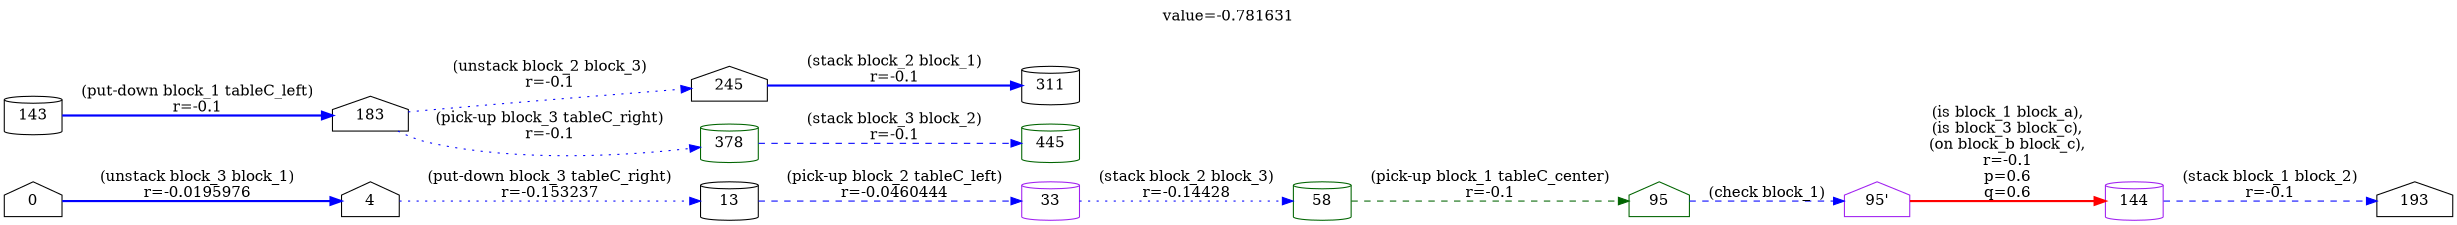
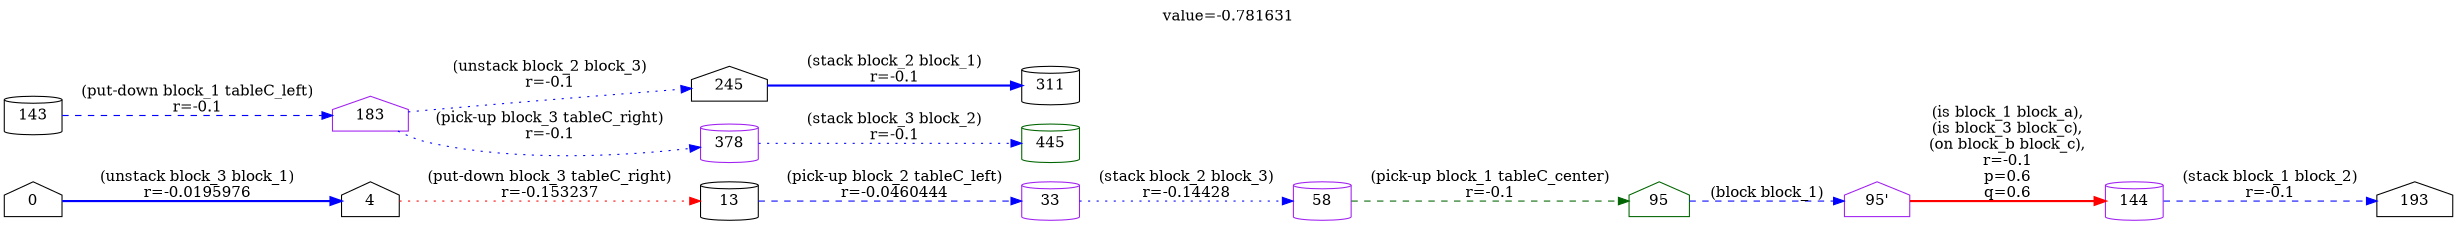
  digraph {
    label="value=-0.781631"
    labelloc=top
    rankdir=LR
    node [color=black shape=cylinder]
    edge [color=blue style=dotted]
    0 [shape=house]
    4 [shape=house]
    13
    33 [color=purple]
-   58 [color=darkgreen]
+   58 [color=purple]
    95 [color=darkgreen shape=house]
    "95'" [color=purple shape=house]
    144 [color=purple]
-   183 [shape=house]
+   183 [color=purple shape=house]
    143
    193 [shape=house]
    245 [shape=house]
-   378 [color=darkgreen]
+   378 [color=purple]
    311
    445 [color=darkgreen]
    0 -> 4 [label="(unstack block_3 block_1)\nr=-0.0195976" style=bold]
-   4 -> 13 [label="(put-down block_3 tableC_right)\nr=-0.153237"]
+   4 -> 13 [color=red label="(put-down block_3 tableC_right)\nr=-0.153237"]
    13 -> 33 [label="(pick-up block_2 tableC_left)\nr=-0.0460444" style=dashed]
    33 -> 58 [label="(stack block_2 block_3)\nr=-0.14428"]
    58 -> 95 [color=darkgreen label="(pick-up block_1 tableC_center)\nr=-0.1" style=dashed]
-   95 -> "95'" [label="(check block_1)" style=dashed]
+   95 -> "95'" [label="(block block_1)" style=dashed]
    "95'" -> 144 [color=red label="\n(is block_1 block_a),\n(is block_3 block_c),\n(on block_b block_c),\nr=-0.1\np=0.6\nq=0.6" style=bold]
    144 -> 193 [label="(stack block_1 block_2)\nr=-0.1" style=dashed]
    183 -> 245 [label="(unstack block_2 block_3)\nr=-0.1"]
    183 -> 378 [label="(pick-up block_3 tableC_right)\nr=-0.1"]
-   143 -> 183 [label="(put-down block_1 tableC_left)\nr=-0.1" style=bold]
+   143 -> 183 [label="(put-down block_1 tableC_left)\nr=-0.1" style=dashed]
    245 -> 311 [label="(stack block_2 block_1)\nr=-0.1" style=bold]
-   378 -> 445 [label="(stack block_3 block_2)\nr=-0.1" style=dashed]
+   378 -> 445 [label="(stack block_3 block_2)\nr=-0.1"]
  }
